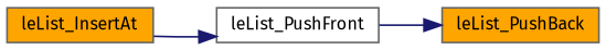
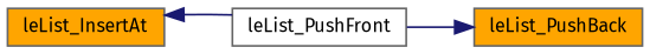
  digraph {
    fontname="Fira Sans"
    rankdir=LR
    node [color=gray40 fillcolor=orange fontname="Fira Sans" fontsize=10 shape=record style=filled]
    edge [color=midnightblue fontname="Fira Sans" fontsize=10 labelfontname=Helvetica labelfontsize=10 style=solid]
    n1 [fontcolor=black height=0.2 label=leList_InsertAt width=0.4]
    n2 [fillcolor=white height=0.2 label=leList_PushFront width=0.4]
    n3 [height=0.2 label=leList_PushBack width=0.4]
-   n1 -> n2
+   n2 -> n1
    n2 -> n3
  }
